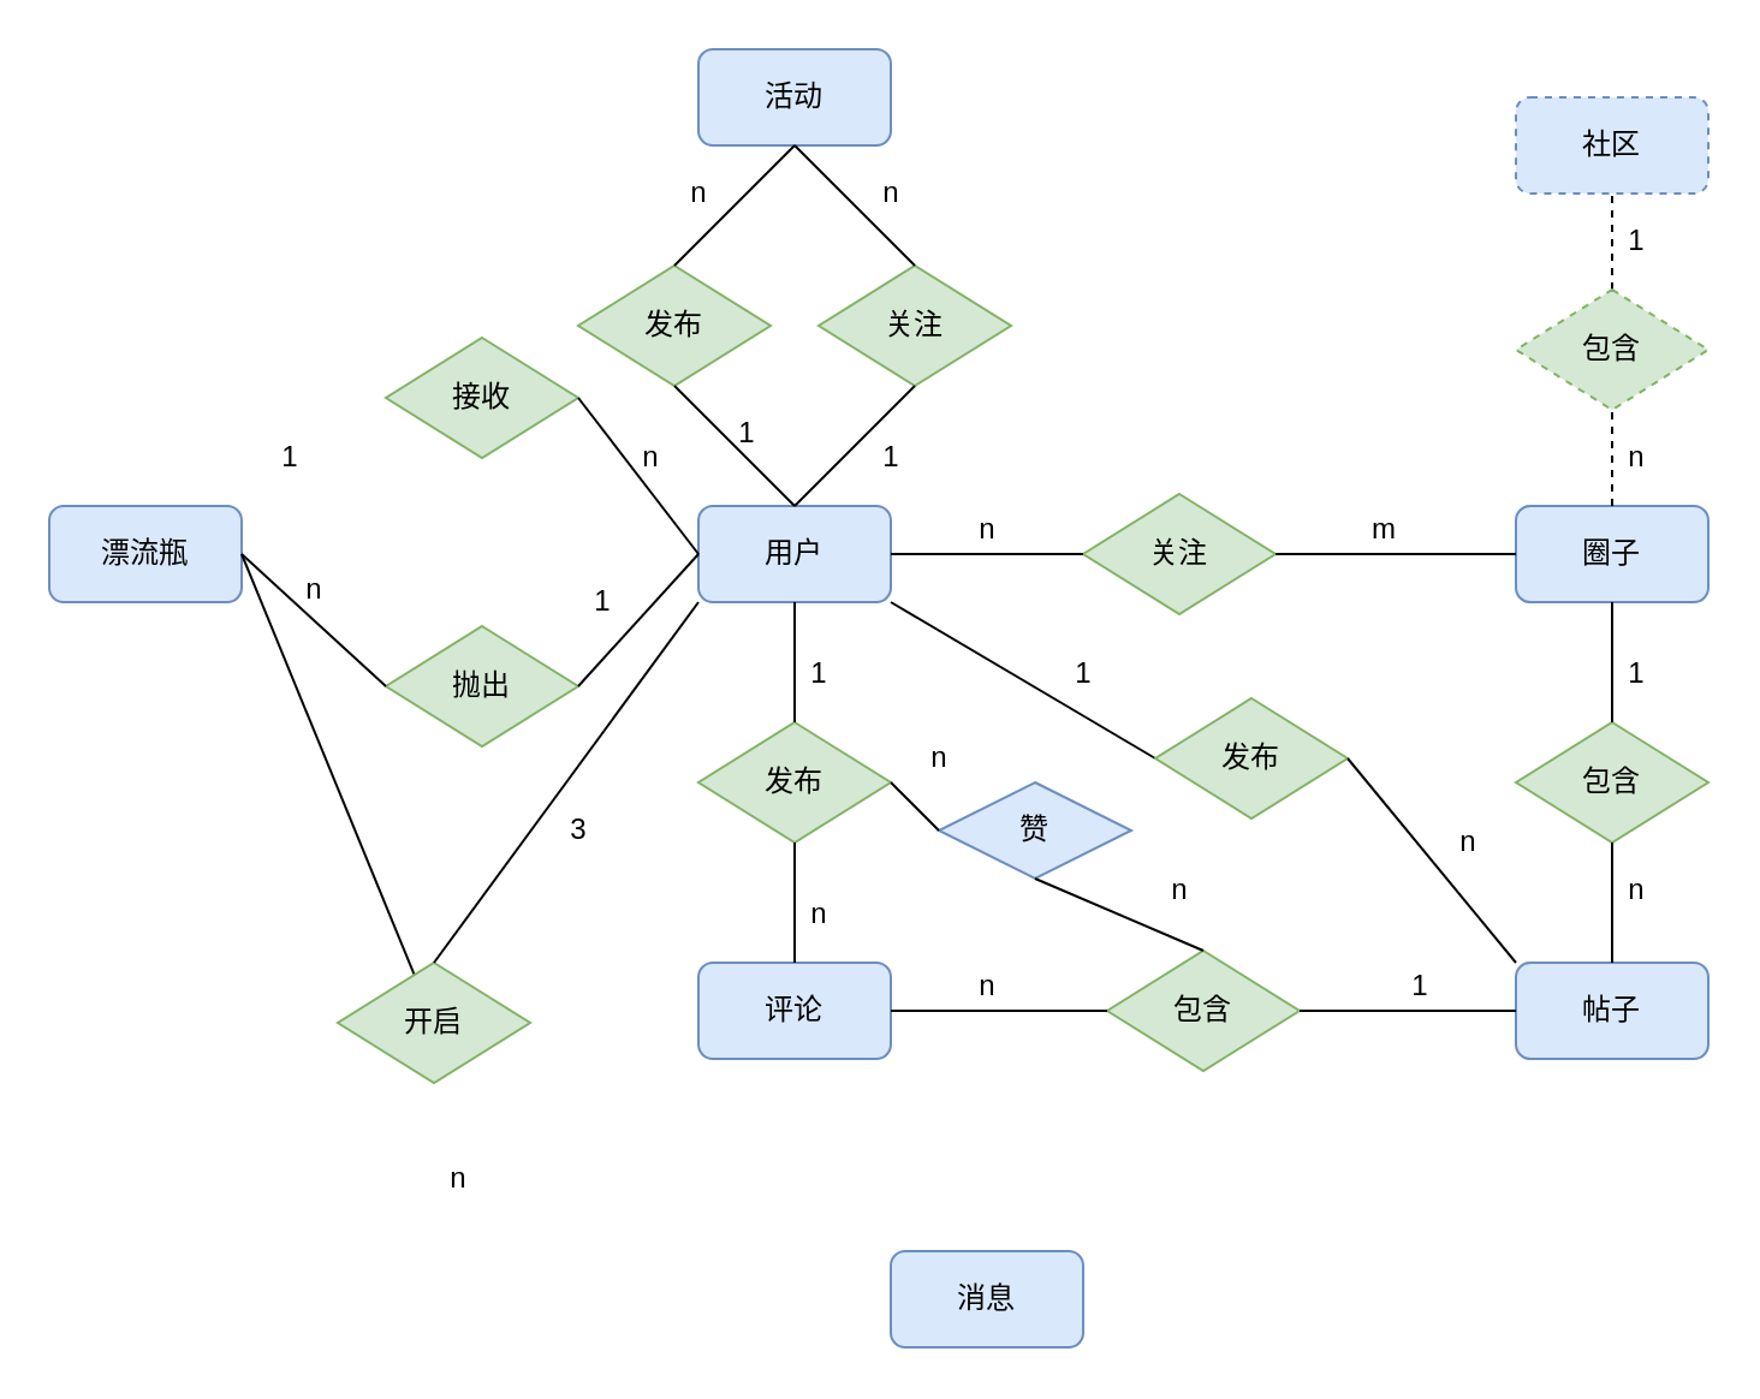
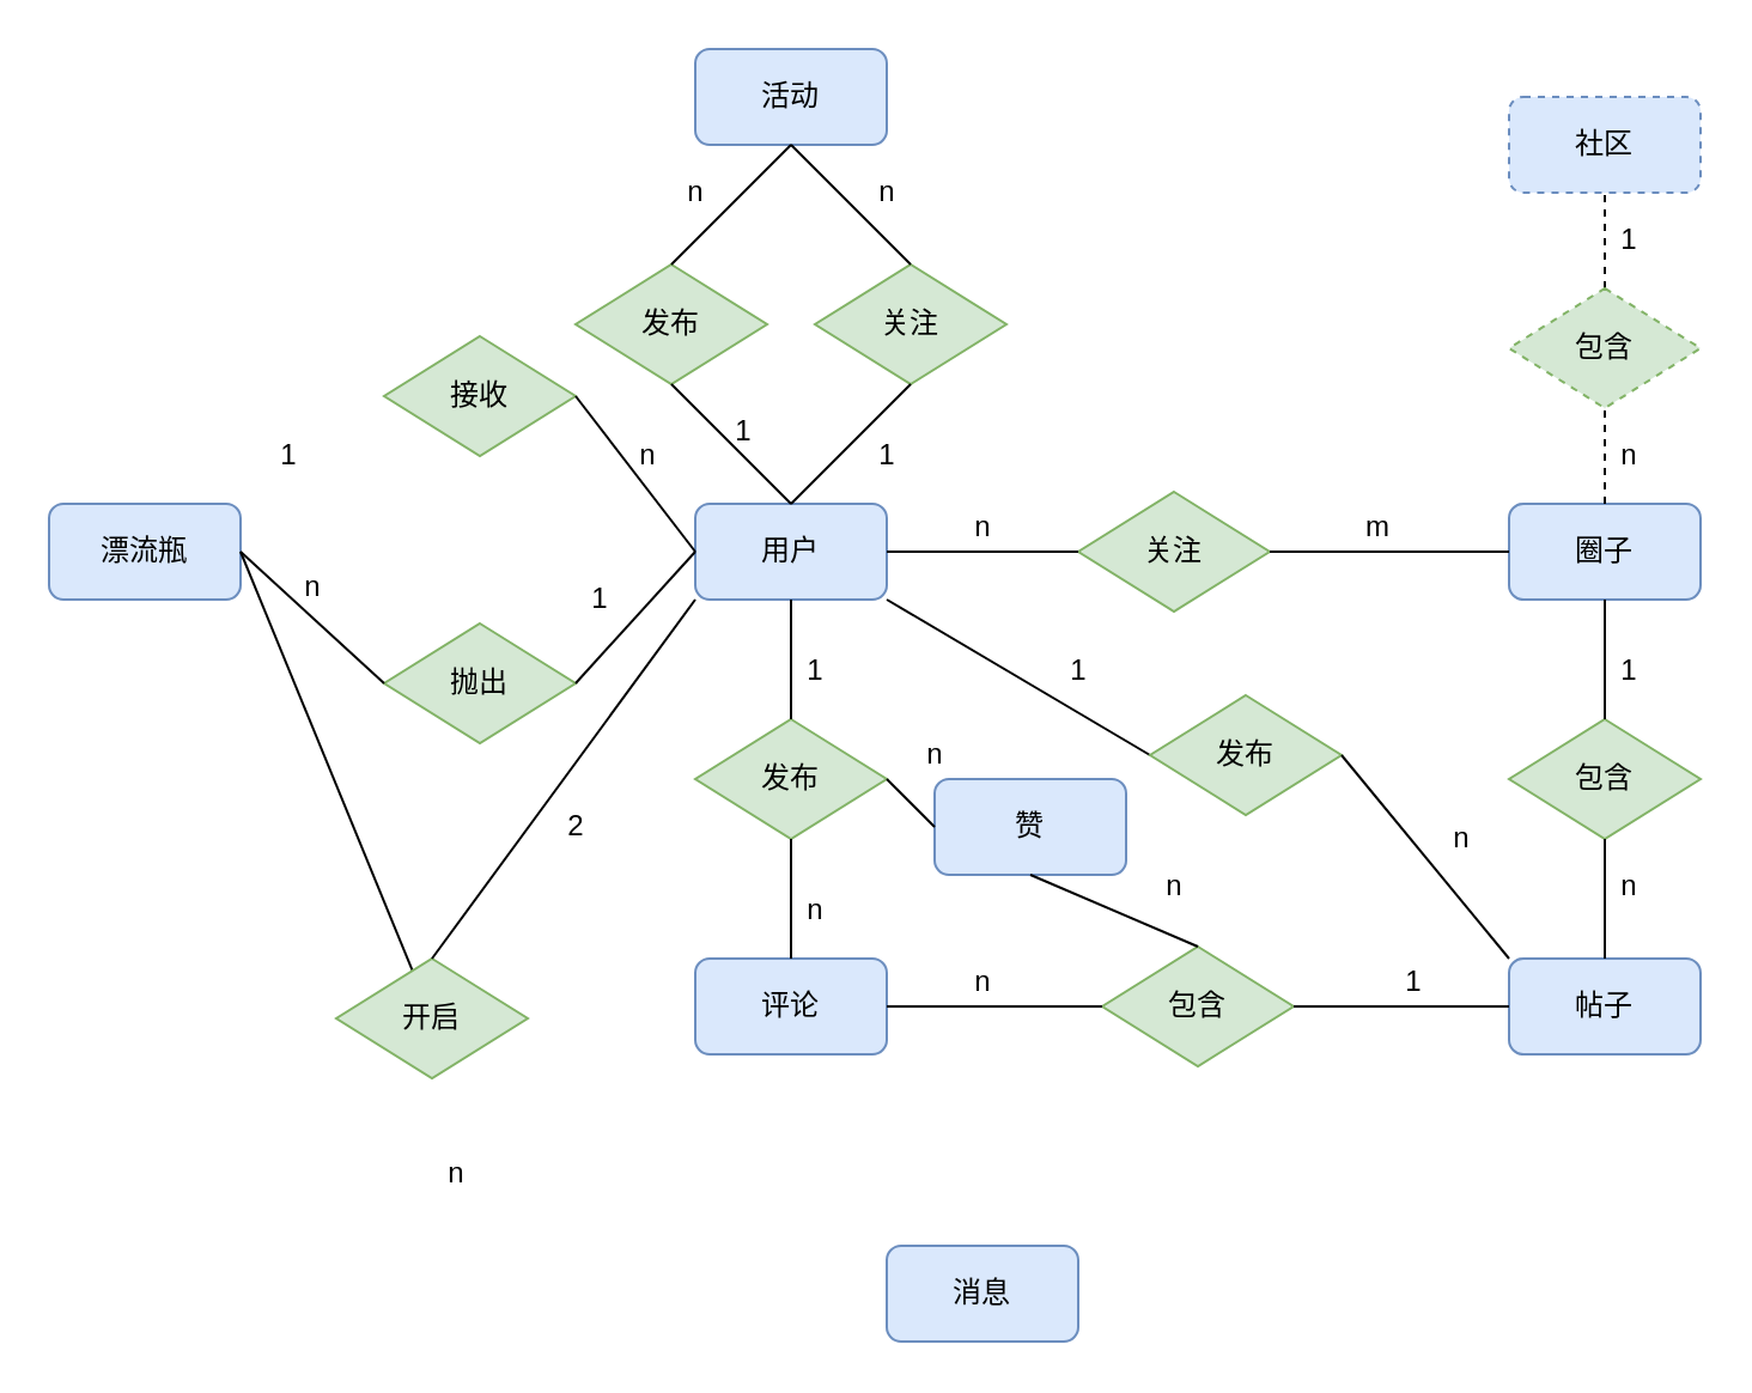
  <mxCell id="0" />
  <mxCell id="1" parent="0" />
  <mxCell id="2" value="用户" style="rounded=1;whiteSpace=wrap;html=1;fillColor=#dae8fc;strokeColor=#6c8ebf;" parent="1" vertex="1"><mxGeometry x="290" y="210" width="80" height="40" as="geometry" /></mxCell>
  <mxCell id="3" value="圈子" style="rounded=1;whiteSpace=wrap;html=1;fillColor=#dae8fc;strokeColor=#6c8ebf;" parent="1" vertex="1"><mxGeometry x="630" y="210" width="80" height="40" as="geometry" /></mxCell>
  <mxCell id="4" value="帖子" style="rounded=1;whiteSpace=wrap;html=1;fillColor=#dae8fc;strokeColor=#6c8ebf;" parent="1" vertex="1"><mxGeometry x="630" y="400" width="80" height="40" as="geometry" /></mxCell>
  <mxCell id="5" value="评论" style="rounded=1;whiteSpace=wrap;html=1;fillColor=#dae8fc;strokeColor=#6c8ebf;" parent="1" vertex="1"><mxGeometry x="290" y="400" width="80" height="40" as="geometry" /></mxCell>
  <mxCell id="6" value="漂流瓶" style="rounded=1;whiteSpace=wrap;html=1;fillColor=#dae8fc;strokeColor=#6c8ebf;" parent="1" vertex="1"><mxGeometry x="20" y="210" width="80" height="40" as="geometry" /></mxCell>
  <mxCell id="7" value="活动" style="rounded=1;whiteSpace=wrap;html=1;fillColor=#dae8fc;strokeColor=#6c8ebf;" parent="1" vertex="1"><mxGeometry x="290" y="20" width="80" height="40" as="geometry" /></mxCell>
- <mxCell id="8" value="赞" style="rhombus;whiteSpace=wrap;html=1;fillColor=#dae8fc;strokeColor=#6c8ebf;" parent="1" vertex="1"><mxGeometry x="390" y="325" width="80" height="40" as="geometry" /></mxCell>
+ <mxCell id="8" value="赞" style="rounded=1;whiteSpace=wrap;html=1;fillColor=#dae8fc;strokeColor=#6c8ebf;" parent="1" vertex="1"><mxGeometry x="390" y="325" width="80" height="40" as="geometry" /></mxCell>
  <mxCell id="9" value="关注" style="rhombus;whiteSpace=wrap;html=1;fillColor=#d5e8d4;strokeColor=#82b366;" parent="1" vertex="1"><mxGeometry x="450" y="205" width="80" height="50" as="geometry" /></mxCell>
  <mxCell id="10" value="" style="group" parent="1" vertex="1" connectable="0"><mxGeometry x="400" y="210" width="20" height="20" as="geometry" /></mxCell>
  <mxCell id="11" value="n" style="text;html=1;align=center;verticalAlign=middle;resizable=0;points=[];autosize=1;strokeColor=none;fillColor=none;" parent="10" vertex="1"><mxGeometry width="20" height="20" as="geometry" /></mxCell>
  <mxCell id="12" value="" style="group" parent="1" vertex="1" connectable="0"><mxGeometry x="530" y="210" width="60" height="20" as="geometry" /></mxCell>
  <mxCell id="13" value="m" style="text;html=1;align=center;verticalAlign=middle;resizable=0;points=[];autosize=1;strokeColor=none;fillColor=none;" parent="12" vertex="1"><mxGeometry x="30" width="30" height="20" as="geometry" /></mxCell>
  <mxCell id="14" value="包含" style="rhombus;whiteSpace=wrap;html=1;fillColor=#d5e8d4;strokeColor=#82b366;" parent="1" vertex="1"><mxGeometry x="630" y="300" width="80" height="50" as="geometry" /></mxCell>
  <mxCell id="15" value="" style="endArrow=none;html=1;rounded=0;exitX=1;exitY=0.5;exitDx=0;exitDy=0;entryX=0;entryY=0.5;entryDx=0;entryDy=0;" parent="1" source="2" target="9" edge="1"><mxGeometry width="50" height="50" relative="1" as="geometry"><mxPoint x="510" y="390" as="sourcePoint" /><mxPoint x="440" y="230" as="targetPoint" /></mxGeometry></mxCell>
  <mxCell id="16" value="" style="endArrow=none;html=1;rounded=0;exitX=0;exitY=0.5;exitDx=0;exitDy=0;" parent="1" source="3" edge="1"><mxGeometry width="50" height="50" relative="1" as="geometry"><mxPoint x="510" y="390" as="sourcePoint" /><mxPoint x="530" y="230" as="targetPoint" /></mxGeometry></mxCell>
  <mxCell id="17" value="" style="endArrow=none;html=1;rounded=0;entryX=0.5;entryY=1;entryDx=0;entryDy=0;" parent="1" source="14" target="3" edge="1"><mxGeometry width="50" height="50" relative="1" as="geometry"><mxPoint x="510" y="390" as="sourcePoint" /><mxPoint x="560" y="340" as="targetPoint" /></mxGeometry></mxCell>
  <mxCell id="18" value="" style="endArrow=none;html=1;rounded=0;entryX=0.5;entryY=0;entryDx=0;entryDy=0;exitX=0.5;exitY=1;exitDx=0;exitDy=0;" parent="1" source="14" target="4" edge="1"><mxGeometry width="50" height="50" relative="1" as="geometry"><mxPoint x="680" y="310" as="sourcePoint" /><mxPoint x="680" y="260" as="targetPoint" /></mxGeometry></mxCell>
  <mxCell id="19" value="1" style="text;html=1;align=center;verticalAlign=middle;resizable=0;points=[];autosize=1;strokeColor=none;fillColor=none;" parent="1" vertex="1"><mxGeometry x="670" y="270" width="20" height="20" as="geometry" /></mxCell>
  <mxCell id="20" value="n" style="text;html=1;align=center;verticalAlign=middle;resizable=0;points=[];autosize=1;strokeColor=none;fillColor=none;" parent="1" vertex="1"><mxGeometry x="670" y="360" width="20" height="20" as="geometry" /></mxCell>
  <mxCell id="21" value="包含" style="rhombus;whiteSpace=wrap;html=1;fillColor=#d5e8d4;strokeColor=#82b366;" parent="1" vertex="1"><mxGeometry x="460" y="395" width="80" height="50" as="geometry" /></mxCell>
  <mxCell id="22" value="" style="endArrow=none;html=1;rounded=0;exitX=1;exitY=0.5;exitDx=0;exitDy=0;" parent="1" source="21" target="4" edge="1"><mxGeometry width="50" height="50" relative="1" as="geometry"><mxPoint x="510" y="390" as="sourcePoint" /><mxPoint x="560" y="340" as="targetPoint" /></mxGeometry></mxCell>
  <mxCell id="23" value="" style="endArrow=none;html=1;rounded=0;exitX=1;exitY=0.5;exitDx=0;exitDy=0;" parent="1" source="5" target="21" edge="1"><mxGeometry width="50" height="50" relative="1" as="geometry"><mxPoint x="510" y="390" as="sourcePoint" /><mxPoint x="560" y="340" as="targetPoint" /></mxGeometry></mxCell>
  <mxCell id="24" value="1" style="text;html=1;align=center;verticalAlign=middle;resizable=0;points=[];autosize=1;strokeColor=none;fillColor=none;" parent="1" vertex="1"><mxGeometry x="580" y="400" width="20" height="20" as="geometry" /></mxCell>
  <mxCell id="25" value="n" style="text;html=1;align=center;verticalAlign=middle;resizable=0;points=[];autosize=1;strokeColor=none;fillColor=none;" parent="1" vertex="1"><mxGeometry x="400" y="400" width="20" height="20" as="geometry" /></mxCell>
  <mxCell id="26" value="发布" style="rhombus;whiteSpace=wrap;html=1;fillColor=#d5e8d4;strokeColor=#82b366;" parent="1" vertex="1"><mxGeometry x="290" y="300" width="80" height="50" as="geometry" /></mxCell>
  <mxCell id="27" value="n" style="text;html=1;align=center;verticalAlign=middle;resizable=0;points=[];autosize=1;strokeColor=none;fillColor=none;" parent="1" vertex="1"><mxGeometry x="480" y="360" width="20" height="20" as="geometry" /></mxCell>
  <mxCell id="28" value="" style="endArrow=none;html=1;rounded=0;entryX=0.5;entryY=1;entryDx=0;entryDy=0;" parent="1" source="26" target="2" edge="1"><mxGeometry width="50" height="50" relative="1" as="geometry"><mxPoint x="510" y="390" as="sourcePoint" /><mxPoint x="560" y="340" as="targetPoint" /></mxGeometry></mxCell>
  <mxCell id="29" value="" style="endArrow=none;html=1;rounded=0;entryX=0.5;entryY=1;entryDx=0;entryDy=0;exitX=0.5;exitY=0;exitDx=0;exitDy=0;" parent="1" source="5" target="26" edge="1"><mxGeometry width="50" height="50" relative="1" as="geometry"><mxPoint x="340" y="310" as="sourcePoint" /><mxPoint x="340" y="260" as="targetPoint" /></mxGeometry></mxCell>
  <mxCell id="30" value="1" style="text;html=1;align=center;verticalAlign=middle;resizable=0;points=[];autosize=1;strokeColor=none;fillColor=none;" parent="1" vertex="1"><mxGeometry x="330" y="270" width="20" height="20" as="geometry" /></mxCell>
  <mxCell id="31" value="n" style="text;html=1;align=center;verticalAlign=middle;resizable=0;points=[];autosize=1;strokeColor=none;fillColor=none;" parent="1" vertex="1"><mxGeometry x="330" y="370" width="20" height="20" as="geometry" /></mxCell>
  <mxCell id="32" value="" style="endArrow=none;html=1;rounded=0;exitX=0.5;exitY=1;exitDx=0;exitDy=0;entryX=0.5;entryY=0;entryDx=0;entryDy=0;" parent="1" source="8" target="21" edge="1"><mxGeometry width="50" height="50" relative="1" as="geometry"><mxPoint x="510" y="390" as="sourcePoint" /><mxPoint x="560" y="340" as="targetPoint" /></mxGeometry></mxCell>
  <mxCell id="33" value="" style="endArrow=none;html=1;rounded=0;exitX=1;exitY=0.5;exitDx=0;exitDy=0;entryX=0;entryY=0.5;entryDx=0;entryDy=0;" parent="1" source="26" target="8" edge="1"><mxGeometry width="50" height="50" relative="1" as="geometry"><mxPoint x="510" y="390" as="sourcePoint" /><mxPoint x="560" y="340" as="targetPoint" /></mxGeometry></mxCell>
  <mxCell id="34" value="n" style="text;html=1;align=center;verticalAlign=middle;resizable=0;points=[];autosize=1;strokeColor=none;fillColor=none;" parent="1" vertex="1"><mxGeometry x="380" y="305" width="20" height="20" as="geometry" /></mxCell>
  <mxCell id="35" value="抛出" style="rhombus;whiteSpace=wrap;html=1;fillColor=#d5e8d4;strokeColor=#82b366;" parent="1" vertex="1"><mxGeometry x="160" y="260" width="80" height="50" as="geometry" /></mxCell>
  <mxCell id="36" value="" style="endArrow=none;html=1;rounded=0;exitX=1;exitY=0.5;exitDx=0;exitDy=0;entryX=0;entryY=0.5;entryDx=0;entryDy=0;" parent="1" source="35" target="2" edge="1"><mxGeometry width="50" height="50" relative="1" as="geometry"><mxPoint x="280" y="180" as="sourcePoint" /><mxPoint x="330" y="130" as="targetPoint" /></mxGeometry></mxCell>
  <mxCell id="37" value="" style="endArrow=none;html=1;rounded=0;exitX=1;exitY=0.5;exitDx=0;exitDy=0;entryX=0;entryY=0.5;entryDx=0;entryDy=0;" parent="1" source="6" target="35" edge="1"><mxGeometry width="50" height="50" relative="1" as="geometry"><mxPoint x="240" y="235" as="sourcePoint" /><mxPoint x="300" y="240" as="targetPoint" /></mxGeometry></mxCell>
  <mxCell id="38" value="1" style="text;html=1;align=center;verticalAlign=middle;resizable=0;points=[];autosize=1;strokeColor=none;fillColor=none;" parent="1" vertex="1"><mxGeometry x="240" y="240" width="20" height="20" as="geometry" /></mxCell>
  <mxCell id="39" value="n" style="text;html=1;align=center;verticalAlign=middle;resizable=0;points=[];autosize=1;strokeColor=none;fillColor=none;" parent="1" vertex="1"><mxGeometry x="120" y="235" width="20" height="20" as="geometry" /></mxCell>
  <mxCell id="40" value="接收" style="rhombus;whiteSpace=wrap;html=1;fillColor=#d5e8d4;strokeColor=#82b366;" parent="1" vertex="1"><mxGeometry x="160" y="140" width="80" height="50" as="geometry" /></mxCell>
  <mxCell id="41" value="" style="endArrow=none;html=1;rounded=0;exitX=1;exitY=0.5;exitDx=0;exitDy=0;" parent="1" source="6" target="66" edge="1"><mxGeometry width="50" height="50" relative="1" as="geometry"><mxPoint x="120" y="220" as="sourcePoint" /><mxPoint x="330" y="200" as="targetPoint" /></mxGeometry></mxCell>
  <mxCell id="42" value="1" style="text;html=1;align=center;verticalAlign=middle;resizable=0;points=[];autosize=1;strokeColor=none;fillColor=none;" parent="1" vertex="1"><mxGeometry x="110" y="180" width="20" height="20" as="geometry" /></mxCell>
  <mxCell id="43" value="" style="endArrow=none;html=1;rounded=0;entryX=1;entryY=0.5;entryDx=0;entryDy=0;exitX=0;exitY=0.5;exitDx=0;exitDy=0;" parent="1" source="2" target="40" edge="1"><mxGeometry width="50" height="50" relative="1" as="geometry"><mxPoint x="110" y="240" as="sourcePoint" /><mxPoint x="160" y="175" as="targetPoint" /></mxGeometry></mxCell>
  <mxCell id="44" value="n" style="text;html=1;align=center;verticalAlign=middle;resizable=0;points=[];autosize=1;strokeColor=none;fillColor=none;" parent="1" vertex="1"><mxGeometry x="260" y="180" width="20" height="20" as="geometry" /></mxCell>
  <mxCell id="45" value="发布" style="rhombus;whiteSpace=wrap;html=1;fillColor=#d5e8d4;strokeColor=#82b366;" parent="1" vertex="1"><mxGeometry x="240" y="110" width="80" height="50" as="geometry" /></mxCell>
  <mxCell id="46" value="" style="endArrow=none;html=1;rounded=0;entryX=0.5;entryY=1;entryDx=0;entryDy=0;exitX=0.5;exitY=0;exitDx=0;exitDy=0;" parent="1" source="45" target="7" edge="1"><mxGeometry width="50" height="50" relative="1" as="geometry"><mxPoint x="410" y="200" as="sourcePoint" /><mxPoint x="460" y="150" as="targetPoint" /></mxGeometry></mxCell>
  <mxCell id="47" value="" style="endArrow=none;html=1;rounded=0;entryX=0.5;entryY=1;entryDx=0;entryDy=0;exitX=0.5;exitY=0;exitDx=0;exitDy=0;" parent="1" source="2" target="45" edge="1"><mxGeometry width="50" height="50" relative="1" as="geometry"><mxPoint x="340" y="120" as="sourcePoint" /><mxPoint x="340" y="70" as="targetPoint" /></mxGeometry></mxCell>
  <mxCell id="48" value="1" style="text;html=1;align=center;verticalAlign=middle;resizable=0;points=[];autosize=1;strokeColor=none;fillColor=none;" parent="1" vertex="1"><mxGeometry x="300" y="170" width="20" height="20" as="geometry" /></mxCell>
  <mxCell id="49" value="n" style="text;html=1;align=center;verticalAlign=middle;resizable=0;points=[];autosize=1;strokeColor=none;fillColor=none;" parent="1" vertex="1"><mxGeometry x="280" y="70" width="20" height="20" as="geometry" /></mxCell>
  <mxCell id="50" value="关注" style="rhombus;whiteSpace=wrap;html=1;fillColor=#d5e8d4;strokeColor=#82b366;" parent="1" vertex="1"><mxGeometry x="340" y="110" width="80" height="50" as="geometry" /></mxCell>
  <mxCell id="51" value="" style="endArrow=none;html=1;rounded=0;entryX=0.5;entryY=1;entryDx=0;entryDy=0;exitX=0.5;exitY=0;exitDx=0;exitDy=0;" parent="1" source="50" target="7" edge="1"><mxGeometry width="50" height="50" relative="1" as="geometry"><mxPoint x="410" y="200" as="sourcePoint" /><mxPoint x="460" y="150" as="targetPoint" /></mxGeometry></mxCell>
  <mxCell id="52" value="" style="endArrow=none;html=1;rounded=0;entryX=0.5;entryY=0;entryDx=0;entryDy=0;exitX=0.5;exitY=1;exitDx=0;exitDy=0;" parent="1" source="50" target="2" edge="1"><mxGeometry width="50" height="50" relative="1" as="geometry"><mxPoint x="420" y="120" as="sourcePoint" /><mxPoint x="340" y="70" as="targetPoint" /></mxGeometry></mxCell>
  <mxCell id="53" value="n" style="text;html=1;align=center;verticalAlign=middle;resizable=0;points=[];autosize=1;strokeColor=none;fillColor=none;" parent="1" vertex="1"><mxGeometry x="360" y="70" width="20" height="20" as="geometry" /></mxCell>
  <mxCell id="54" value="1" style="text;html=1;align=center;verticalAlign=middle;resizable=0;points=[];autosize=1;strokeColor=none;fillColor=none;" parent="1" vertex="1"><mxGeometry x="360" y="180" width="20" height="20" as="geometry" /></mxCell>
  <mxCell id="55" value="社区" style="rounded=1;whiteSpace=wrap;html=1;fillColor=#dae8fc;strokeColor=#6c8ebf;dashed=1;" parent="1" vertex="1"><mxGeometry x="630" y="40" width="80" height="40" as="geometry" /></mxCell>
  <mxCell id="56" value="" style="endArrow=none;html=1;rounded=0;entryX=0.5;entryY=1;entryDx=0;entryDy=0;exitX=0.5;exitY=0;exitDx=0;exitDy=0;dashed=1;" parent="1" source="57" target="55" edge="1"><mxGeometry width="50" height="50" relative="1" as="geometry"><mxPoint x="670" y="100" as="sourcePoint" /><mxPoint x="420" y="210" as="targetPoint" /></mxGeometry></mxCell>
  <mxCell id="57" value="包含" style="rhombus;whiteSpace=wrap;html=1;fillColor=#d5e8d4;strokeColor=#82b366;dashed=1;" parent="1" vertex="1"><mxGeometry x="630" y="120" width="80" height="50" as="geometry" /></mxCell>
  <mxCell id="58" value="" style="endArrow=none;html=1;rounded=0;entryX=0.5;entryY=1;entryDx=0;entryDy=0;dashed=1;" parent="1" source="3" target="57" edge="1"><mxGeometry width="50" height="50" relative="1" as="geometry"><mxPoint x="680" y="120" as="sourcePoint" /><mxPoint x="680" y="90" as="targetPoint" /></mxGeometry></mxCell>
  <mxCell id="59" value="1" style="text;html=1;align=center;verticalAlign=middle;resizable=0;points=[];autosize=1;strokeColor=none;fillColor=none;dashed=1;" parent="1" vertex="1"><mxGeometry x="670" y="90" width="20" height="20" as="geometry" /></mxCell>
  <mxCell id="60" value="n" style="text;html=1;align=center;verticalAlign=middle;resizable=0;points=[];autosize=1;strokeColor=none;fillColor=none;dashed=1;" parent="1" vertex="1"><mxGeometry x="670" y="180" width="20" height="20" as="geometry" /></mxCell>
  <mxCell id="61" value="" style="endArrow=none;html=1;rounded=0;entryX=1;entryY=1;entryDx=0;entryDy=0;exitX=0;exitY=0.5;exitDx=0;exitDy=0;" parent="1" source="62" target="2" edge="1"><mxGeometry width="50" height="50" relative="1" as="geometry"><mxPoint x="480" y="290" as="sourcePoint" /><mxPoint x="420" y="210" as="targetPoint" /></mxGeometry></mxCell>
  <mxCell id="62" value="发布" style="rhombus;whiteSpace=wrap;html=1;fillColor=#d5e8d4;strokeColor=#82b366;" parent="1" vertex="1"><mxGeometry x="480" y="290" width="80" height="50" as="geometry" /></mxCell>
  <mxCell id="63" value="" style="endArrow=none;html=1;rounded=0;entryX=1;entryY=0.5;entryDx=0;entryDy=0;exitX=0;exitY=0;exitDx=0;exitDy=0;" parent="1" source="4" target="62" edge="1"><mxGeometry width="50" height="50" relative="1" as="geometry"><mxPoint x="490" y="325" as="sourcePoint" /><mxPoint x="380" y="260" as="targetPoint" /></mxGeometry></mxCell>
  <mxCell id="64" value="1" style="text;html=1;align=center;verticalAlign=middle;resizable=0;points=[];autosize=1;strokeColor=none;fillColor=none;" parent="1" vertex="1"><mxGeometry x="440" y="270" width="20" height="20" as="geometry" /></mxCell>
  <mxCell id="65" value="n" style="text;html=1;align=center;verticalAlign=middle;resizable=0;points=[];autosize=1;strokeColor=none;fillColor=none;" parent="1" vertex="1"><mxGeometry x="600" y="340" width="20" height="20" as="geometry" /></mxCell>
  <mxCell id="66" value="开启" style="rhombus;whiteSpace=wrap;html=1;fillColor=#d5e8d4;strokeColor=#82b366;" parent="1" vertex="1"><mxGeometry x="140" y="400" width="80" height="50" as="geometry" /></mxCell>
  <mxCell id="67" value="" style="endArrow=none;html=1;rounded=0;entryX=0;entryY=1;entryDx=0;entryDy=0;exitX=0.5;exitY=0;exitDx=0;exitDy=0;" parent="1" source="66" target="2" edge="1"><mxGeometry width="50" height="50" relative="1" as="geometry"><mxPoint x="490" y="325" as="sourcePoint" /><mxPoint x="380" y="260" as="targetPoint" /></mxGeometry></mxCell>
  <mxCell id="68" value="n" style="text;html=1;align=center;verticalAlign=middle;resizable=0;points=[];autosize=1;strokeColor=none;fillColor=none;" parent="1" vertex="1"><mxGeometry x="180" y="480" width="20" height="20" as="geometry" /></mxCell>
- <mxCell id="69" value="3" style="text;html=1;align=center;verticalAlign=middle;resizable=0;points=[];autosize=1;strokeColor=none;fillColor=none;" parent="1" vertex="1"><mxGeometry x="230" y="335" width="20" height="20" as="geometry" /></mxCell>
+ <mxCell id="69" value="2" style="text;html=1;align=center;verticalAlign=middle;resizable=0;points=[];autosize=1;strokeColor=none;fillColor=none;" parent="1" vertex="1"><mxGeometry x="230" y="335" width="20" height="20" as="geometry" /></mxCell>
  <mxCell id="70" value="消息" style="rounded=1;whiteSpace=wrap;html=1;fillColor=#dae8fc;strokeColor=#6c8ebf;" parent="1" vertex="1"><mxGeometry x="370" y="520" width="80" height="40" as="geometry" /></mxCell>
